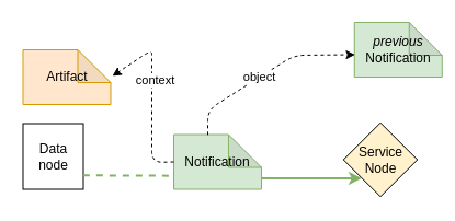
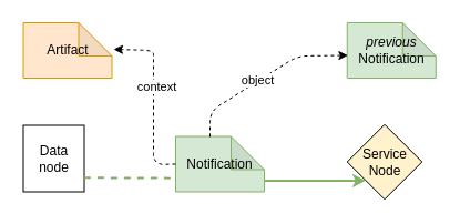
  <mxCell id="0" />
  <mxCell id="1" parent="0" />
  <mxCell id="2" value="Data node" style="rounded=0;whiteSpace=wrap;html=1;rotation=0;" vertex="1" parent="1"><mxGeometry x="20.5" y="112.5" width="55" height="60" as="geometry" /></mxCell>
  <mxCell id="3" value="Notification" style="shape=note;whiteSpace=wrap;html=1;backgroundOutline=1;darkOpacity=0.05;strokeColor=#82b366;fillColor=#d5e8d4;" vertex="1" parent="1"><mxGeometry x="158" y="122.5" width="80" height="50" as="geometry" /></mxCell>
- <mxCell id="4" value="Artifact" style="shape=note;whiteSpace=wrap;html=1;backgroundOutline=1;darkOpacity=0.05;strokeColor=#d79b00;fillColor=#ffe6cc;" vertex="1" parent="1"><mxGeometry x="20.5" y="45" width="80" height="50" as="geometry" /></mxCell>
+ <mxCell id="4" value="Artifact" style="shape=note;whiteSpace=wrap;html=1;backgroundOutline=1;darkOpacity=0.05;strokeColor=#d79b00;fillColor=#ffe6cc;" vertex="1" parent="1"><mxGeometry x="20.5" y="20" width="80" height="50" as="geometry" /></mxCell>
  <mxCell id="5" value="" style="endArrow=classic;html=1;exitX=0;exitY=0.5;exitDx=0;exitDy=0;exitPerimeter=0;entryX=1.019;entryY=0.48;entryDx=0;entryDy=0;entryPerimeter=0;dashed=1;" edge="1" parent="1" source="3" target="4"><mxGeometry width="50" height="50" relative="1" as="geometry"><mxPoint x="298" y="100" as="sourcePoint" /><mxPoint x="348" y="50" as="targetPoint" /><Array as="points"><mxPoint x="138" y="148" /><mxPoint x="138" y="60" /><mxPoint x="138" y="45" /></Array></mxGeometry></mxCell>
  <mxCell id="6" value="context" style="edgeLabel;html=1;align=center;verticalAlign=middle;resizable=0;points=[];" vertex="1" connectable="0" parent="5"><mxGeometry x="0.15" y="-2" relative="1" as="geometry"><mxPoint as="offset" /></mxGeometry></mxCell>
  <mxCell id="7" value="Service&lt;br&gt;Node" style="rhombus;whiteSpace=wrap;html=1;fillColor=#fff2cc;" vertex="1" parent="1"><mxGeometry x="312.75" y="111.75" width="67.5" height="67.5" as="geometry" /></mxCell>
- <mxCell id="8" value="&lt;i&gt;previous&lt;/i&gt;&lt;br&gt;Notification" style="shape=note;whiteSpace=wrap;html=1;backgroundOutline=1;darkOpacity=0.05;strokeColor=#82b366;fillColor=#d5e8d4;" vertex="1" parent="1"><mxGeometry x="322.75" y="20" width="80" height="50" as="geometry" /></mxCell>
+ <mxCell id="8" value="&lt;i&gt;previous&lt;/i&gt;&lt;br&gt;Notification" style="shape=note;whiteSpace=wrap;html=1;backgroundOutline=1;darkOpacity=0.05;strokeColor=#82b366;fillColor=#d5e8d4;" vertex="1" parent="1"><mxGeometry x="312.75" y="20" width="80" height="50" as="geometry" /></mxCell>
  <mxCell id="9" value="" style="endArrow=classic;html=1;rounded=1;strokeWidth=1;fontSize=11;exitX=0.388;exitY=0.007;exitDx=0;exitDy=0;exitPerimeter=0;entryX=0.008;entryY=0.59;entryDx=0;entryDy=0;entryPerimeter=0;dashed=1;" edge="1" parent="1" target="8"><mxGeometry width="50" height="50" relative="1" as="geometry"><mxPoint x="189.04" y="122.85" as="sourcePoint" /><mxPoint x="308" y="50" as="targetPoint" /><Array as="points"><mxPoint x="189" y="100" /><mxPoint x="268" y="50" /></Array></mxGeometry></mxCell>
  <mxCell id="10" value="object" style="edgeLabel;html=1;align=center;verticalAlign=middle;resizable=0;points=[];fontSize=11;" connectable="0" vertex="1" parent="9"><mxGeometry x="-0.084" y="1" relative="1" as="geometry"><mxPoint as="offset" /></mxGeometry></mxCell>
  <mxCell id="11" value="" style="endArrow=none;html=1;rounded=0;entryX=-0.005;entryY=0.753;entryDx=0;entryDy=0;entryPerimeter=0;exitX=0.997;exitY=0.788;exitDx=0;exitDy=0;exitPerimeter=0;strokeWidth=2;fillColor=#d5e8d4;strokeColor=#82b366;dashed=1;" edge="1" parent="1" source="2" target="3"><mxGeometry width="50" height="50" relative="1" as="geometry"><mxPoint x="78" y="160" as="sourcePoint" /><mxPoint x="288" y="130" as="targetPoint" /></mxGeometry></mxCell>
  <mxCell id="12" value="" style="endArrow=classic;html=1;rounded=0;strokeWidth=2;entryX=0;entryY=1;entryDx=0;entryDy=0;exitX=0;exitY=0;exitDx=80;exitDy=40;exitPerimeter=0;fillColor=#d5e8d4;strokeColor=#82b366;" edge="1" parent="1" source="3" target="7"><mxGeometry width="50" height="50" relative="1" as="geometry"><mxPoint x="208" y="180" as="sourcePoint" /><mxPoint x="258" y="130" as="targetPoint" /></mxGeometry></mxCell>
